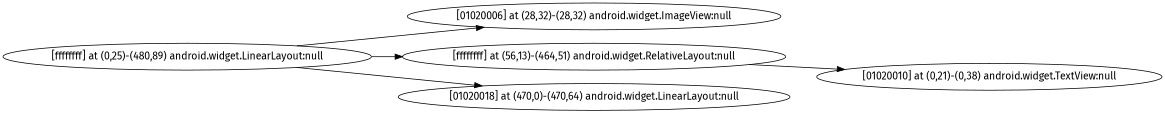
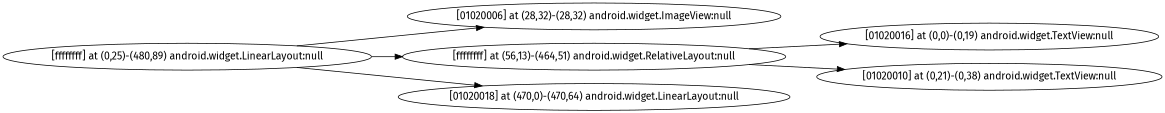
  strict digraph {
    rankdir=LR
    fontname="Fira Sans"
    node [fontname="Fira Sans"]
    edge [fontname="Fira Sans"]
    n1 [label="[ffffffff] at (0,25)-(480,89) android.widget.LinearLayout:null"]
    n2 [label="[01020006] at (28,32)-(28,32) android.widget.ImageView:null"]
    n3 [label="[ffffffff] at (56,13)-(464,51) android.widget.RelativeLayout:null"]
    n4 [label="[01020018] at (470,0)-(470,64) android.widget.LinearLayout:null"]
+   n5 [label="[01020016] at (0,0)-(0,19) android.widget.TextView:null"]
    n6 [label="[01020010] at (0,21)-(0,38) android.widget.TextView:null"]
    n1 -> n2
    n1 -> n3
    n1 -> n4
+   n3 -> n5
    n3 -> n6
  }
